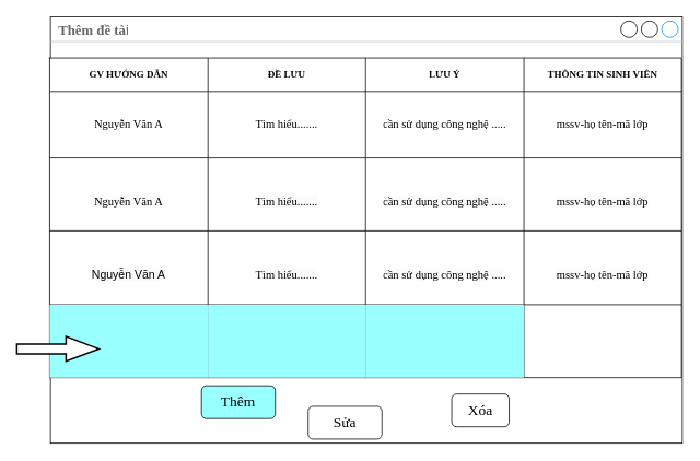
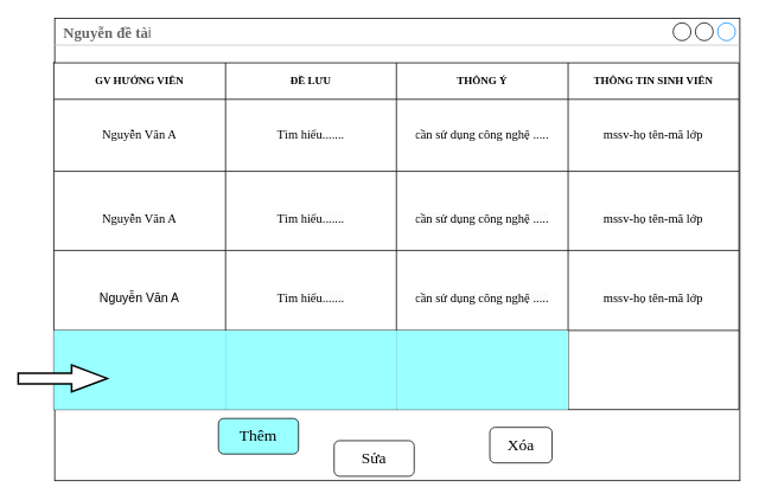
  <mxCell id="0" />
  <mxCell id="1" parent="0" />
  <mxCell id="2" value="Window Title" style="strokeWidth=1;shadow=0;dashed=0;align=center;html=1;shape=mxgraph.mockup.containers.window;align=left;verticalAlign=top;spacingLeft=8;strokeColor2=#008cff;strokeColor3=#c4c4c4;fontColor=#666666;mainText=;fontSize=17;labelBackgroundColor=none;whiteSpace=wrap;" parent="1" vertex="1"><mxGeometry x="170" y="80" width="550" height="380" as="geometry" /></mxCell>
- <mxCell id="3" value="&lt;b&gt;&lt;font face=&quot;Times New Roman&quot;&gt;Thêm đề tà&lt;/font&gt;&lt;/b&gt;i" style="strokeWidth=1;shadow=0;dashed=0;align=center;html=1;shape=mxgraph.mockup.containers.window;align=left;verticalAlign=top;spacingLeft=8;strokeColor2=#008cff;strokeColor3=#c4c4c4;fontColor=#666666;mainText=;fontSize=17;labelBackgroundColor=none;whiteSpace=wrap;" parent="1" vertex="1"><mxGeometry x="61" y="20" width="770" height="520" as="geometry" /></mxCell>
+ <mxCell id="3" value="&lt;b&gt;&lt;font face=&quot;Times New Roman&quot;&gt;Nguyễn đề tà&lt;/font&gt;&lt;/b&gt;i" style="strokeWidth=1;shadow=0;dashed=0;align=center;html=1;shape=mxgraph.mockup.containers.window;align=left;verticalAlign=top;spacingLeft=8;strokeColor2=#008cff;strokeColor3=#c4c4c4;fontColor=#666666;mainText=;fontSize=17;labelBackgroundColor=none;whiteSpace=wrap;" parent="1" vertex="1"><mxGeometry x="61" y="20" width="770" height="520" as="geometry" /></mxCell>
  <mxCell id="4" value="" style="shape=table;startSize=0;container=1;collapsible=0;childLayout=tableLayout;" parent="1" vertex="1"><mxGeometry x="60" y="70" width="770" height="390" as="geometry" /></mxCell>
  <mxCell id="5" value="" style="shape=tableRow;horizontal=0;startSize=0;swimlaneHead=0;swimlaneBody=0;strokeColor=inherit;top=0;left=0;bottom=0;right=0;collapsible=0;dropTarget=0;fillColor=none;points=[[0,0.5],[1,0.5]];portConstraint=eastwest;" parent="4" vertex="1"><mxGeometry width="770" height="41" as="geometry" /></mxCell>
- <mxCell id="6" value="&lt;b&gt;&lt;font face=&quot;Times New Roman&quot;&gt;GV HƯỚNG DẪN&lt;/font&gt;&lt;/b&gt;" style="shape=partialRectangle;html=1;whiteSpace=wrap;connectable=0;strokeColor=inherit;overflow=hidden;fillColor=none;top=0;left=0;bottom=0;right=0;pointerEvents=1;" parent="5" vertex="1"><mxGeometry width="193" height="41" as="geometry"><mxRectangle width="193" height="41" as="alternateBounds" /></mxGeometry></mxCell>
+ <mxCell id="6" value="&lt;b&gt;&lt;font face=&quot;Times New Roman&quot;&gt;GV HƯỚNG VIÊN&lt;/font&gt;&lt;/b&gt;" style="shape=partialRectangle;html=1;whiteSpace=wrap;connectable=0;strokeColor=inherit;overflow=hidden;fillColor=none;top=0;left=0;bottom=0;right=0;pointerEvents=1;" parent="5" vertex="1"><mxGeometry width="193" height="41" as="geometry"><mxRectangle width="193" height="41" as="alternateBounds" /></mxGeometry></mxCell>
  <mxCell id="7" value="&lt;b&gt;&lt;font face=&quot;Times New Roman&quot;&gt;ĐỀ LƯU&lt;/font&gt;&lt;/b&gt;" style="shape=partialRectangle;html=1;whiteSpace=wrap;connectable=0;strokeColor=inherit;overflow=hidden;fillColor=none;top=0;left=0;bottom=0;right=0;pointerEvents=1;" parent="5" vertex="1"><mxGeometry x="193" width="192" height="41" as="geometry"><mxRectangle width="192" height="41" as="alternateBounds" /></mxGeometry></mxCell>
- <mxCell id="8" value="&lt;b&gt;&lt;font face=&quot;Times New Roman&quot;&gt;LƯU Ý&lt;/font&gt;&lt;/b&gt;" style="shape=partialRectangle;html=1;whiteSpace=wrap;connectable=0;strokeColor=inherit;overflow=hidden;fillColor=none;top=0;left=0;bottom=0;right=0;pointerEvents=1;" parent="5" vertex="1"><mxGeometry x="385" width="193" height="41" as="geometry"><mxRectangle width="193" height="41" as="alternateBounds" /></mxGeometry></mxCell>
+ <mxCell id="8" value="&lt;b&gt;&lt;font face=&quot;Times New Roman&quot;&gt;THÔNG Ý&lt;/font&gt;&lt;/b&gt;" style="shape=partialRectangle;html=1;whiteSpace=wrap;connectable=0;strokeColor=inherit;overflow=hidden;fillColor=none;top=0;left=0;bottom=0;right=0;pointerEvents=1;" parent="5" vertex="1"><mxGeometry x="385" width="193" height="41" as="geometry"><mxRectangle width="193" height="41" as="alternateBounds" /></mxGeometry></mxCell>
  <mxCell id="9" value="&lt;b&gt;&lt;font face=&quot;Times New Roman&quot;&gt;THÔNG TIN SINH VIÊN&lt;/font&gt;&lt;/b&gt;" style="shape=partialRectangle;html=1;whiteSpace=wrap;connectable=0;strokeColor=inherit;overflow=hidden;fillColor=none;top=0;left=0;bottom=0;right=0;pointerEvents=1;" parent="5" vertex="1"><mxGeometry x="578" width="192" height="41" as="geometry"><mxRectangle width="192" height="41" as="alternateBounds" /></mxGeometry></mxCell>
  <mxCell id="10" style="shape=tableRow;horizontal=0;startSize=0;swimlaneHead=0;swimlaneBody=0;strokeColor=inherit;top=0;left=0;bottom=0;right=0;collapsible=0;dropTarget=0;fillColor=none;points=[[0,0.5],[1,0.5]];portConstraint=eastwest;" parent="4" vertex="1"><mxGeometry y="41" width="770" height="81" as="geometry" /></mxCell>
  <mxCell id="11" value="&lt;font style=&quot;font-size: 14px;&quot; face=&quot;Times New Roman&quot;&gt;Nguyễn Văn A&lt;/font&gt;" style="shape=partialRectangle;html=1;whiteSpace=wrap;connectable=0;strokeColor=inherit;overflow=hidden;fillColor=none;top=0;left=0;bottom=0;right=0;pointerEvents=1;" parent="10" vertex="1"><mxGeometry width="193" height="81" as="geometry"><mxRectangle width="193" height="81" as="alternateBounds" /></mxGeometry></mxCell>
  <mxCell id="12" value="&lt;font face=&quot;Times New Roman&quot; style=&quot;font-size: 14px;&quot;&gt;Tìm hiểu.......&lt;/font&gt;" style="shape=partialRectangle;html=1;whiteSpace=wrap;connectable=0;strokeColor=inherit;overflow=hidden;fillColor=none;top=0;left=0;bottom=0;right=0;pointerEvents=1;" parent="10" vertex="1"><mxGeometry x="193" width="192" height="81" as="geometry"><mxRectangle width="192" height="81" as="alternateBounds" /></mxGeometry></mxCell>
  <mxCell id="13" value="&lt;font face=&quot;Times New Roman&quot; style=&quot;font-size: 14px;&quot;&gt;cần sử dụng công nghệ .....&lt;/font&gt;" style="shape=partialRectangle;html=1;whiteSpace=wrap;connectable=0;strokeColor=inherit;overflow=hidden;fillColor=none;top=0;left=0;bottom=0;right=0;pointerEvents=1;" parent="10" vertex="1"><mxGeometry x="385" width="193" height="81" as="geometry"><mxRectangle width="193" height="81" as="alternateBounds" /></mxGeometry></mxCell>
  <mxCell id="14" value="&lt;font face=&quot;Times New Roman&quot; style=&quot;font-size: 14px;&quot;&gt;mssv-họ tên-mã lớp&lt;/font&gt;" style="shape=partialRectangle;html=1;whiteSpace=wrap;connectable=0;strokeColor=inherit;overflow=hidden;fillColor=none;top=0;left=0;bottom=0;right=0;pointerEvents=1;" parent="10" vertex="1"><mxGeometry x="578" width="192" height="81" as="geometry"><mxRectangle width="192" height="81" as="alternateBounds" /></mxGeometry></mxCell>
  <mxCell id="15" value="" style="shape=tableRow;horizontal=0;startSize=0;swimlaneHead=0;swimlaneBody=0;strokeColor=inherit;top=0;left=0;bottom=0;right=0;collapsible=0;dropTarget=0;fillColor=none;points=[[0,0.5],[1,0.5]];portConstraint=eastwest;" parent="4" vertex="1"><mxGeometry y="122" width="770" height="89" as="geometry" /></mxCell>
  <mxCell id="16" value="&lt;font face=&quot;Times New Roman&quot; style=&quot;font-size: 14px;&quot;&gt;&lt;br&gt;&lt;span style=&quot;color: rgb(0, 0, 0); font-style: normal; font-variant-ligatures: normal; font-variant-caps: normal; font-weight: 400; letter-spacing: normal; orphans: 2; text-align: center; text-indent: 0px; text-transform: none; widows: 2; word-spacing: 0px; -webkit-text-stroke-width: 0px; background-color: rgb(251, 251, 251); text-decoration-thickness: initial; text-decoration-style: initial; text-decoration-color: initial; float: none; display: inline !important;&quot;&gt;Nguyễn Văn A&lt;/span&gt;&lt;br&gt;&lt;/font&gt;" style="shape=partialRectangle;html=1;whiteSpace=wrap;connectable=0;strokeColor=inherit;overflow=hidden;fillColor=none;top=0;left=0;bottom=0;right=0;pointerEvents=1;" parent="15" vertex="1"><mxGeometry width="193" height="89" as="geometry"><mxRectangle width="193" height="89" as="alternateBounds" /></mxGeometry></mxCell>
  <mxCell id="17" value="&lt;font face=&quot;Times New Roman&quot; style=&quot;font-size: 14px;&quot;&gt;&lt;br&gt;&lt;span style=&quot;color: rgb(0, 0, 0); font-style: normal; font-variant-ligatures: normal; font-variant-caps: normal; font-weight: 400; letter-spacing: normal; orphans: 2; text-align: center; text-indent: 0px; text-transform: none; widows: 2; word-spacing: 0px; -webkit-text-stroke-width: 0px; background-color: rgb(251, 251, 251); text-decoration-thickness: initial; text-decoration-style: initial; text-decoration-color: initial; float: none; display: inline !important;&quot;&gt;Tìm hiểu.......&lt;/span&gt;&lt;br&gt;&lt;/font&gt;" style="shape=partialRectangle;html=1;whiteSpace=wrap;connectable=0;strokeColor=inherit;overflow=hidden;fillColor=none;top=0;left=0;bottom=0;right=0;pointerEvents=1;" parent="15" vertex="1"><mxGeometry x="193" width="192" height="89" as="geometry"><mxRectangle width="192" height="89" as="alternateBounds" /></mxGeometry></mxCell>
  <mxCell id="18" value="&lt;font face=&quot;Times New Roman&quot; style=&quot;font-size: 14px;&quot;&gt;&lt;br&gt;&lt;span style=&quot;color: rgb(0, 0, 0); font-style: normal; font-variant-ligatures: normal; font-variant-caps: normal; font-weight: 400; letter-spacing: normal; orphans: 2; text-align: center; text-indent: 0px; text-transform: none; widows: 2; word-spacing: 0px; -webkit-text-stroke-width: 0px; background-color: rgb(251, 251, 251); text-decoration-thickness: initial; text-decoration-style: initial; text-decoration-color: initial; float: none; display: inline !important;&quot;&gt;cần sử dụng công nghệ .....&lt;/span&gt;&lt;br&gt;&lt;/font&gt;" style="shape=partialRectangle;html=1;whiteSpace=wrap;connectable=0;strokeColor=inherit;overflow=hidden;fillColor=none;top=0;left=0;bottom=0;right=0;pointerEvents=1;" parent="15" vertex="1"><mxGeometry x="385" width="193" height="89" as="geometry"><mxRectangle width="193" height="89" as="alternateBounds" /></mxGeometry></mxCell>
  <mxCell id="19" value="&lt;font face=&quot;Times New Roman&quot; style=&quot;font-size: 14px;&quot;&gt;&lt;br&gt;&lt;span style=&quot;color: rgb(0, 0, 0); font-style: normal; font-variant-ligatures: normal; font-variant-caps: normal; font-weight: 400; letter-spacing: normal; orphans: 2; text-align: center; text-indent: 0px; text-transform: none; widows: 2; word-spacing: 0px; -webkit-text-stroke-width: 0px; background-color: rgb(251, 251, 251); text-decoration-thickness: initial; text-decoration-style: initial; text-decoration-color: initial; float: none; display: inline !important;&quot;&gt;mssv-họ tên-mã lớp&lt;/span&gt;&lt;br&gt;&lt;/font&gt;" style="shape=partialRectangle;html=1;whiteSpace=wrap;connectable=0;strokeColor=inherit;overflow=hidden;fillColor=none;top=0;left=0;bottom=0;right=0;pointerEvents=1;" parent="15" vertex="1"><mxGeometry x="578" width="192" height="89" as="geometry"><mxRectangle width="192" height="89" as="alternateBounds" /></mxGeometry></mxCell>
  <mxCell id="20" value="" style="shape=tableRow;horizontal=0;startSize=0;swimlaneHead=0;swimlaneBody=0;strokeColor=inherit;top=0;left=0;bottom=0;right=0;collapsible=0;dropTarget=0;fillColor=none;points=[[0,0.5],[1,0.5]];portConstraint=eastwest;" parent="4" vertex="1"><mxGeometry y="211" width="770" height="90" as="geometry" /></mxCell>
  <mxCell id="21" value="&lt;font style=&quot;font-size: 14px;&quot;&gt;&lt;br&gt;&lt;span style=&quot;color: rgb(0, 0, 0); font-family: Helvetica; font-style: normal; font-variant-ligatures: normal; font-variant-caps: normal; font-weight: 400; letter-spacing: normal; orphans: 2; text-align: center; text-indent: 0px; text-transform: none; widows: 2; word-spacing: 0px; -webkit-text-stroke-width: 0px; background-color: rgb(251, 251, 251); text-decoration-thickness: initial; text-decoration-style: initial; text-decoration-color: initial; float: none; display: inline !important;&quot;&gt;Nguyễn Văn A&lt;/span&gt;&lt;br&gt;&lt;/font&gt;" style="shape=partialRectangle;html=1;whiteSpace=wrap;connectable=0;strokeColor=inherit;overflow=hidden;fillColor=none;top=0;left=0;bottom=0;right=0;pointerEvents=1;" parent="20" vertex="1"><mxGeometry width="193" height="90" as="geometry"><mxRectangle width="193" height="90" as="alternateBounds" /></mxGeometry></mxCell>
  <mxCell id="22" value="&lt;font face=&quot;Times New Roman&quot; style=&quot;font-size: 14px;&quot;&gt;&lt;br&gt;&lt;br style=&quot;border-color: var(--border-color); color: rgb(0, 0, 0); font-style: normal; font-variant-ligatures: normal; font-variant-caps: normal; font-weight: 400; letter-spacing: normal; orphans: 2; text-align: center; text-indent: 0px; text-transform: none; widows: 2; word-spacing: 0px; -webkit-text-stroke-width: 0px; background-color: rgb(251, 251, 251); text-decoration-thickness: initial; text-decoration-style: initial; text-decoration-color: initial;&quot;&gt;&lt;span style=&quot;border-color: var(--border-color); color: rgb(0, 0, 0); font-style: normal; font-variant-ligatures: normal; font-variant-caps: normal; font-weight: 400; letter-spacing: normal; orphans: 2; text-align: center; text-indent: 0px; text-transform: none; widows: 2; word-spacing: 0px; -webkit-text-stroke-width: 0px; text-decoration-thickness: initial; text-decoration-style: initial; text-decoration-color: initial; background-color: rgb(251, 251, 251); float: none; display: inline !important;&quot;&gt;Tìm hiểu.......&lt;/span&gt;&lt;br style=&quot;border-color: var(--border-color); color: rgb(0, 0, 0); font-style: normal; font-variant-ligatures: normal; font-variant-caps: normal; font-weight: 400; letter-spacing: normal; orphans: 2; text-align: center; text-indent: 0px; text-transform: none; widows: 2; word-spacing: 0px; -webkit-text-stroke-width: 0px; background-color: rgb(251, 251, 251); text-decoration-thickness: initial; text-decoration-style: initial; text-decoration-color: initial;&quot;&gt;&lt;br&gt;&lt;/font&gt;" style="shape=partialRectangle;html=1;whiteSpace=wrap;connectable=0;strokeColor=inherit;overflow=hidden;fillColor=none;top=0;left=0;bottom=0;right=0;pointerEvents=1;" parent="20" vertex="1"><mxGeometry x="193" width="192" height="90" as="geometry"><mxRectangle width="192" height="90" as="alternateBounds" /></mxGeometry></mxCell>
  <mxCell id="23" value="&lt;font face=&quot;Times New Roman&quot; style=&quot;font-size: 14px;&quot;&gt;&lt;br&gt;&lt;span style=&quot;color: rgb(0, 0, 0); font-style: normal; font-variant-ligatures: normal; font-variant-caps: normal; font-weight: 400; letter-spacing: normal; orphans: 2; text-align: center; text-indent: 0px; text-transform: none; widows: 2; word-spacing: 0px; -webkit-text-stroke-width: 0px; background-color: rgb(251, 251, 251); text-decoration-thickness: initial; text-decoration-style: initial; text-decoration-color: initial; float: none; display: inline !important;&quot;&gt;cần sử dụng công nghệ .....&lt;/span&gt;&lt;br&gt;&lt;/font&gt;" style="shape=partialRectangle;html=1;whiteSpace=wrap;connectable=0;strokeColor=inherit;overflow=hidden;fillColor=none;top=0;left=0;bottom=0;right=0;pointerEvents=1;" parent="20" vertex="1"><mxGeometry x="385" width="193" height="90" as="geometry"><mxRectangle width="193" height="90" as="alternateBounds" /></mxGeometry></mxCell>
  <mxCell id="24" value="&lt;font face=&quot;Times New Roman&quot; style=&quot;font-size: 14px;&quot;&gt;&lt;br&gt;&lt;span style=&quot;color: rgb(0, 0, 0); font-style: normal; font-variant-ligatures: normal; font-variant-caps: normal; font-weight: 400; letter-spacing: normal; orphans: 2; text-align: center; text-indent: 0px; text-transform: none; widows: 2; word-spacing: 0px; -webkit-text-stroke-width: 0px; background-color: rgb(251, 251, 251); text-decoration-thickness: initial; text-decoration-style: initial; text-decoration-color: initial; float: none; display: inline !important;&quot;&gt;mssv-họ tên-mã lớp&lt;/span&gt;&lt;br&gt;&lt;/font&gt;" style="shape=partialRectangle;html=1;whiteSpace=wrap;connectable=0;strokeColor=inherit;overflow=hidden;fillColor=none;top=0;left=0;bottom=0;right=0;pointerEvents=1;" parent="20" vertex="1"><mxGeometry x="578" width="192" height="90" as="geometry"><mxRectangle width="192" height="90" as="alternateBounds" /></mxGeometry></mxCell>
  <mxCell id="25" value="" style="shape=tableRow;horizontal=0;startSize=0;swimlaneHead=0;swimlaneBody=0;strokeColor=inherit;top=0;left=0;bottom=0;right=0;collapsible=0;dropTarget=0;fillColor=none;points=[[0,0.5],[1,0.5]];portConstraint=eastwest;" parent="4" vertex="1"><mxGeometry y="301" width="770" height="89" as="geometry" /></mxCell>
  <mxCell id="26" value="" style="shape=partialRectangle;html=1;whiteSpace=wrap;connectable=0;strokeColor=inherit;overflow=hidden;fillColor=#99FFFF;top=0;left=0;bottom=0;right=0;pointerEvents=1;" parent="25" vertex="1"><mxGeometry width="193" height="89" as="geometry"><mxRectangle width="193" height="89" as="alternateBounds" /></mxGeometry></mxCell>
  <mxCell id="27" value="" style="shape=partialRectangle;html=1;whiteSpace=wrap;connectable=0;strokeColor=inherit;overflow=hidden;fillColor=#99FFFF;top=0;left=0;bottom=0;right=0;pointerEvents=1;" parent="25" vertex="1"><mxGeometry x="193" width="192" height="89" as="geometry"><mxRectangle width="192" height="89" as="alternateBounds" /></mxGeometry></mxCell>
  <mxCell id="28" value="" style="shape=partialRectangle;html=1;whiteSpace=wrap;connectable=0;strokeColor=inherit;overflow=hidden;fillColor=#99FFFF;top=0;left=0;bottom=0;right=0;pointerEvents=1;" parent="25" vertex="1"><mxGeometry x="385" width="193" height="89" as="geometry"><mxRectangle width="193" height="89" as="alternateBounds" /></mxGeometry></mxCell>
  <mxCell id="29" value="" style="shape=partialRectangle;html=1;whiteSpace=wrap;connectable=0;strokeColor=inherit;overflow=hidden;fillColor=none;top=0;left=0;bottom=0;right=0;pointerEvents=1;" parent="25" vertex="1"><mxGeometry x="578" width="192" height="89" as="geometry"><mxRectangle width="192" height="89" as="alternateBounds" /></mxGeometry></mxCell>
  <mxCell id="30" value="&lt;font style=&quot;font-size: 18px;&quot; face=&quot;Times New Roman&quot;&gt;Thêm&lt;/font&gt;" style="rounded=1;whiteSpace=wrap;html=1;fillColor=#99FFFF;" parent="1" vertex="1"><mxGeometry x="245" y="470" width="90" height="40" as="geometry" /></mxCell>
  <mxCell id="31" value="&lt;font style=&quot;font-size: 18px;&quot; face=&quot;Times New Roman&quot;&gt;Sửa&lt;/font&gt;" style="rounded=1;whiteSpace=wrap;html=1;" parent="1" vertex="1"><mxGeometry x="375" y="495" width="90" height="40" as="geometry" /></mxCell>
  <mxCell id="32" value="&lt;font face=&quot;Times New Roman&quot; style=&quot;font-size: 18px;&quot;&gt;Xóa&lt;/font&gt;" style="rounded=1;whiteSpace=wrap;html=1;" parent="1" vertex="1"><mxGeometry x="550" y="480" width="70" height="40" as="geometry" /></mxCell>
  <mxCell id="33" value="" style="verticalLabelPosition=bottom;verticalAlign=top;html=1;strokeWidth=2;shape=mxgraph.arrows2.arrow;dy=0.6;dx=40;notch=0;" parent="1" vertex="1"><mxGeometry x="20" y="410" width="100" height="30" as="geometry" /></mxCell>
